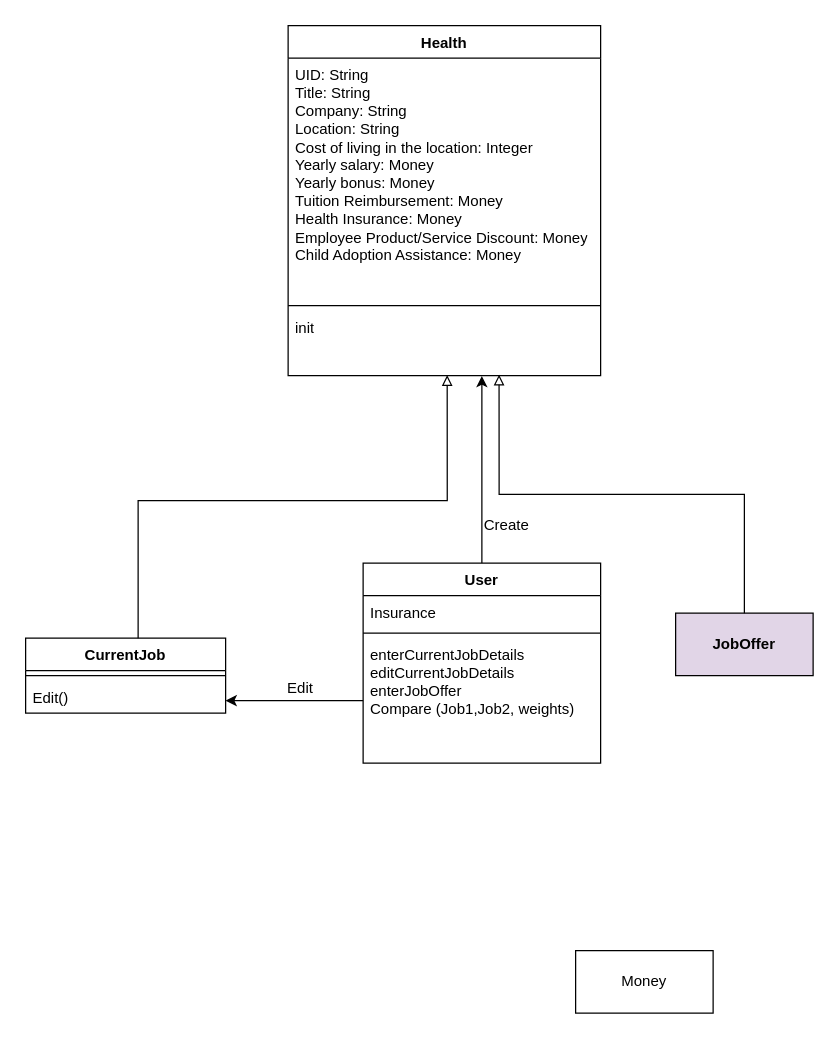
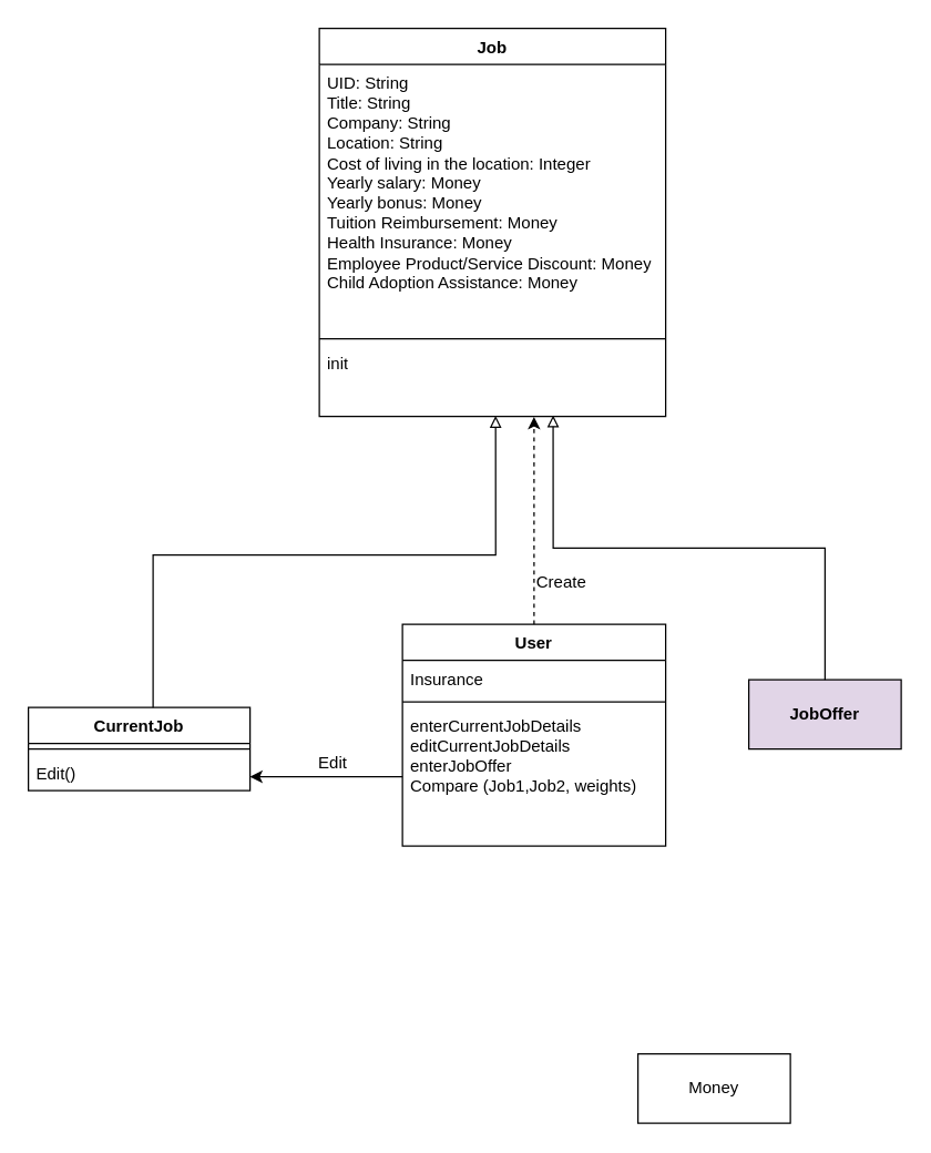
  <mxCell id="0" />
  <mxCell id="1" parent="0" />
- <mxCell id="2" value="" style="edgeStyle=orthogonalEdgeStyle;rounded=0;orthogonalLoop=1;jettySize=auto;html=1;entryX=0.62;entryY=1.006;entryDx=0;entryDy=0;entryPerimeter=0;" edge="1" parent="1" source="3" target="12"><mxGeometry relative="1" as="geometry"><mxPoint x="385" y="320" as="targetPoint" /></mxGeometry></mxCell>
+ <mxCell id="2" value="" style="edgeStyle=orthogonalEdgeStyle;rounded=0;orthogonalLoop=1;jettySize=auto;html=1;entryX=0.62;entryY=1.006;entryDx=0;entryDy=0;entryPerimeter=0;dashed=1;" edge="1" parent="1" source="3" target="12"><mxGeometry relative="1" as="geometry"><mxPoint x="385" y="320" as="targetPoint" /></mxGeometry></mxCell>
  <mxCell id="3" value="User" style="swimlane;fontStyle=1;align=center;verticalAlign=top;childLayout=stackLayout;horizontal=1;startSize=26;horizontalStack=0;resizeParent=1;resizeParentMax=0;resizeLast=0;collapsible=1;marginBottom=0;whiteSpace=wrap;html=1;" parent="1" vertex="1"><mxGeometry x="290" y="450" width="190" height="160" as="geometry" /></mxCell>
  <mxCell id="4" value="Insurance" style="text;strokeColor=none;fillColor=none;align=left;verticalAlign=top;spacingLeft=4;spacingRight=4;overflow=hidden;rotatable=0;points=[[0,0.5],[1,0.5]];portConstraint=eastwest;whiteSpace=wrap;html=1;" parent="3" vertex="1"><mxGeometry y="26" width="190" height="26" as="geometry" /></mxCell>
  <mxCell id="5" value="" style="line;strokeWidth=1;fillColor=none;align=left;verticalAlign=middle;spacingTop=-1;spacingLeft=3;spacingRight=3;rotatable=0;labelPosition=right;points=[];portConstraint=eastwest;strokeColor=inherit;" parent="3" vertex="1"><mxGeometry y="52" width="190" height="8" as="geometry" /></mxCell>
  <mxCell id="6" value="enterCurrentJobDetails&lt;div style=&quot;--tw-scale-x: 1; --tw-scale-y: 1; --tw-pan-x: ; --tw-pan-y: ; --tw-pinch-zoom: ; --tw-scroll-snap-strictness: proximity; --tw-gradient-from-position: ; --tw-gradient-via-position: ; --tw-gradient-to-position: ; --tw-ordinal: ; --tw-slashed-zero: ; --tw-numeric-figure: ; --tw-numeric-spacing: ; --tw-numeric-fraction: ; --tw-ring-inset: ; --tw-ring-offset-width: 0px; --tw-ring-offset-color: light-dark(#fff, #000000); --tw-ring-color: rgb(59 130 246 / .5); --tw-ring-offset-shadow: 0 0 #0000; --tw-ring-shadow: 0 0 #0000; --tw-shadow: 0 0 #0000; --tw-shadow-colored: 0 0 #0000; --tw-blur: ; --tw-brightness: ; --tw-contrast: ; --tw-grayscale: ; --tw-hue-rotate: ; --tw-invert: ; --tw-saturate: ; --tw-sepia: ; --tw-drop-shadow: ; --tw-backdrop-blur: ; --tw-backdrop-brightness: ; --tw-backdrop-contrast: ; --tw-backdrop-grayscale: ; --tw-backdrop-hue-rotate: ; --tw-backdrop-invert: ; --tw-backdrop-opacity: ; --tw-backdrop-saturate: ; --tw-backdrop-sepia: ;&quot;&gt;editCurrentJobDetails&lt;br style=&quot;--tw-scale-x: 1; --tw-scale-y: 1; --tw-pan-x: ; --tw-pan-y: ; --tw-pinch-zoom: ; --tw-scroll-snap-strictness: proximity; --tw-gradient-from-position: ; --tw-gradient-via-position: ; --tw-gradient-to-position: ; --tw-ordinal: ; --tw-slashed-zero: ; --tw-numeric-figure: ; --tw-numeric-spacing: ; --tw-numeric-fraction: ; --tw-ring-inset: ; --tw-ring-offset-width: 0px; --tw-ring-offset-color: light-dark(#fff, #000000); --tw-ring-color: rgb(59 130 246 / .5); --tw-ring-offset-shadow: 0 0 #0000; --tw-ring-shadow: 0 0 #0000; --tw-shadow: 0 0 #0000; --tw-shadow-colored: 0 0 #0000; --tw-blur: ; --tw-brightness: ; --tw-contrast: ; --tw-grayscale: ; --tw-hue-rotate: ; --tw-invert: ; --tw-saturate: ; --tw-sepia: ; --tw-drop-shadow: ; --tw-backdrop-blur: ; --tw-backdrop-brightness: ; --tw-backdrop-contrast: ; --tw-backdrop-grayscale: ; --tw-backdrop-hue-rotate: ; --tw-backdrop-invert: ; --tw-backdrop-opacity: ; --tw-backdrop-saturate: ; --tw-backdrop-sepia: ;&quot;&gt;&lt;div style=&quot;--tw-scale-x: 1; --tw-scale-y: 1; --tw-pan-x: ; --tw-pan-y: ; --tw-pinch-zoom: ; --tw-scroll-snap-strictness: proximity; --tw-gradient-from-position: ; --tw-gradient-via-position: ; --tw-gradient-to-position: ; --tw-ordinal: ; --tw-slashed-zero: ; --tw-numeric-figure: ; --tw-numeric-spacing: ; --tw-numeric-fraction: ; --tw-ring-inset: ; --tw-ring-offset-width: 0px; --tw-ring-offset-color: light-dark(#fff, #000000); --tw-ring-color: rgb(59 130 246 / .5); --tw-ring-offset-shadow: 0 0 #0000; --tw-ring-shadow: 0 0 #0000; --tw-shadow: 0 0 #0000; --tw-shadow-colored: 0 0 #0000; --tw-blur: ; --tw-brightness: ; --tw-contrast: ; --tw-grayscale: ; --tw-hue-rotate: ; --tw-invert: ; --tw-saturate: ; --tw-sepia: ; --tw-drop-shadow: ; --tw-backdrop-blur: ; --tw-backdrop-brightness: ; --tw-backdrop-contrast: ; --tw-backdrop-grayscale: ; --tw-backdrop-hue-rotate: ; --tw-backdrop-invert: ; --tw-backdrop-opacity: ; --tw-backdrop-saturate: ; --tw-backdrop-sepia: ;&quot;&gt;enterJobOffer&lt;/div&gt;&lt;div style=&quot;--tw-scale-x: 1; --tw-scale-y: 1; --tw-pan-x: ; --tw-pan-y: ; --tw-pinch-zoom: ; --tw-scroll-snap-strictness: proximity; --tw-gradient-from-position: ; --tw-gradient-via-position: ; --tw-gradient-to-position: ; --tw-ordinal: ; --tw-slashed-zero: ; --tw-numeric-figure: ; --tw-numeric-spacing: ; --tw-numeric-fraction: ; --tw-ring-inset: ; --tw-ring-offset-width: 0px; --tw-ring-offset-color: light-dark(#fff, #000000); --tw-ring-color: rgb(59 130 246 / .5); --tw-ring-offset-shadow: 0 0 #0000; --tw-ring-shadow: 0 0 #0000; --tw-shadow: 0 0 #0000; --tw-shadow-colored: 0 0 #0000; --tw-blur: ; --tw-brightness: ; --tw-contrast: ; --tw-grayscale: ; --tw-hue-rotate: ; --tw-invert: ; --tw-saturate: ; --tw-sepia: ; --tw-drop-shadow: ; --tw-backdrop-blur: ; --tw-backdrop-brightness: ; --tw-backdrop-contrast: ; --tw-backdrop-grayscale: ; --tw-backdrop-hue-rotate: ; --tw-backdrop-invert: ; --tw-backdrop-opacity: ; --tw-backdrop-saturate: ; --tw-backdrop-sepia: ;&quot;&gt;Compare (Job1,Job2, weights)&lt;/div&gt;&lt;div style=&quot;--tw-scale-x: 1; --tw-scale-y: 1; --tw-pan-x: ; --tw-pan-y: ; --tw-pinch-zoom: ; --tw-scroll-snap-strictness: proximity; --tw-gradient-from-position: ; --tw-gradient-via-position: ; --tw-gradient-to-position: ; --tw-ordinal: ; --tw-slashed-zero: ; --tw-numeric-figure: ; --tw-numeric-spacing: ; --tw-numeric-fraction: ; --tw-ring-inset: ; --tw-ring-offset-width: 0px; --tw-ring-offset-color: light-dark(#fff, #000000); --tw-ring-color: rgb(59 130 246 / .5); --tw-ring-offset-shadow: 0 0 #0000; --tw-ring-shadow: 0 0 #0000; --tw-shadow: 0 0 #0000; --tw-shadow-colored: 0 0 #0000; --tw-blur: ; --tw-brightness: ; --tw-contrast: ; --tw-grayscale: ; --tw-hue-rotate: ; --tw-invert: ; --tw-saturate: ; --tw-sepia: ; --tw-drop-shadow: ; --tw-backdrop-blur: ; --tw-backdrop-brightness: ; --tw-backdrop-contrast: ; --tw-backdrop-grayscale: ; --tw-backdrop-hue-rotate: ; --tw-backdrop-invert: ; --tw-backdrop-opacity: ; --tw-backdrop-saturate: ; --tw-backdrop-sepia: ;&quot;&gt;&lt;br&gt;&lt;/div&gt;&lt;/div&gt;" style="text;strokeColor=none;fillColor=none;align=left;verticalAlign=top;spacingLeft=4;spacingRight=4;overflow=hidden;rotatable=0;points=[[0,0.5],[1,0.5]];portConstraint=eastwest;whiteSpace=wrap;html=1;" parent="3" vertex="1"><mxGeometry y="60" width="190" height="100" as="geometry" /></mxCell>
  <mxCell id="7" value="Edit" style="text;html=1;align=center;verticalAlign=middle;whiteSpace=wrap;rounded=0;" parent="1" vertex="1"><mxGeometry x="210" y="540" width="60" height="20" as="geometry" /></mxCell>
  <mxCell id="8" value="Create" style="text;html=1;align=center;verticalAlign=middle;whiteSpace=wrap;rounded=0;" parent="1" vertex="1"><mxGeometry x="380" y="410" width="50" height="20" as="geometry" /></mxCell>
- <mxCell id="9" value="Health" style="swimlane;fontStyle=1;align=center;verticalAlign=top;childLayout=stackLayout;horizontal=1;startSize=26;horizontalStack=0;resizeParent=1;resizeParentMax=0;resizeLast=0;collapsible=1;marginBottom=0;whiteSpace=wrap;html=1;" parent="1" vertex="1"><mxGeometry x="230" y="20" width="250" height="280" as="geometry" /></mxCell>
+ <mxCell id="9" value="Job" style="swimlane;fontStyle=1;align=center;verticalAlign=top;childLayout=stackLayout;horizontal=1;startSize=26;horizontalStack=0;resizeParent=1;resizeParentMax=0;resizeLast=0;collapsible=1;marginBottom=0;whiteSpace=wrap;html=1;" parent="1" vertex="1"><mxGeometry x="230" y="20" width="250" height="280" as="geometry" /></mxCell>
  <mxCell id="10" value="&lt;div&gt;UID: String&lt;/div&gt;&lt;div&gt;Title: String&lt;/div&gt;&lt;div&gt;Company: String&lt;/div&gt;&lt;div&gt;Location: String&lt;/div&gt;&lt;div&gt;Cost of living in the location: Integer&lt;/div&gt;&lt;div&gt;Yearly salary: Money&lt;/div&gt;&lt;div&gt;Yearly bonus: Money&lt;/div&gt;&lt;div&gt;Tuition Reimbursement: Money&lt;/div&gt;&lt;div&gt;Health Insurance: Money&amp;nbsp;&lt;/div&gt;&lt;div&gt;Employee Product/Service Discount: Money&lt;/div&gt;&lt;div&gt;Child Adoption Assistance: Money&lt;/div&gt;&lt;div&gt;&lt;br&gt;&lt;/div&gt;" style="text;strokeColor=none;fillColor=none;align=left;verticalAlign=top;spacingLeft=4;spacingRight=4;overflow=hidden;rotatable=0;points=[[0,0.5],[1,0.5]];portConstraint=eastwest;whiteSpace=wrap;html=1;" parent="9" vertex="1"><mxGeometry y="26" width="250" height="194" as="geometry" /></mxCell>
  <mxCell id="11" value="" style="line;strokeWidth=1;fillColor=none;align=left;verticalAlign=middle;spacingTop=-1;spacingLeft=3;spacingRight=3;rotatable=0;labelPosition=right;points=[];portConstraint=eastwest;strokeColor=inherit;" parent="9" vertex="1"><mxGeometry y="220" width="250" height="8" as="geometry" /></mxCell>
  <mxCell id="12" value="init&lt;div&gt;&lt;br&gt;&lt;/div&gt;" style="text;strokeColor=none;fillColor=none;align=left;verticalAlign=top;spacingLeft=4;spacingRight=4;overflow=hidden;rotatable=0;points=[[0,0.5],[1,0.5]];portConstraint=eastwest;whiteSpace=wrap;html=1;" parent="9" vertex="1"><mxGeometry y="228" width="250" height="52" as="geometry" /></mxCell>
  <mxCell id="13" value="Money" style="html=1;whiteSpace=wrap;" parent="1" vertex="1"><mxGeometry x="460" y="760" width="110" height="50" as="geometry" /></mxCell>
  <mxCell id="14" value="&lt;b&gt;JobOffer&lt;/b&gt;" style="html=1;whiteSpace=wrap;fillColor=#e1d5e7;" parent="1" vertex="1"><mxGeometry x="540" y="490" width="110" height="50" as="geometry" /></mxCell>
  <mxCell id="15" value="CurrentJob" style="swimlane;fontStyle=1;align=center;verticalAlign=top;childLayout=stackLayout;horizontal=1;startSize=26;horizontalStack=0;resizeParent=1;resizeParentMax=0;resizeLast=0;collapsible=1;marginBottom=0;whiteSpace=wrap;html=1;" parent="1" vertex="1"><mxGeometry x="20" y="510" width="160" height="60" as="geometry" /></mxCell>
  <mxCell id="16" value="" style="line;strokeWidth=1;fillColor=none;align=left;verticalAlign=middle;spacingTop=-1;spacingLeft=3;spacingRight=3;rotatable=0;labelPosition=right;points=[];portConstraint=eastwest;strokeColor=inherit;" parent="15" vertex="1"><mxGeometry y="26" width="160" height="8" as="geometry" /></mxCell>
  <mxCell id="17" value="Edit()" style="text;strokeColor=none;fillColor=none;align=left;verticalAlign=top;spacingLeft=4;spacingRight=4;overflow=hidden;rotatable=0;points=[[0,0.5],[1,0.5]];portConstraint=eastwest;whiteSpace=wrap;html=1;" parent="15" vertex="1"><mxGeometry y="34" width="160" height="26" as="geometry" /></mxCell>
  <mxCell id="18" style="edgeStyle=orthogonalEdgeStyle;rounded=0;orthogonalLoop=1;jettySize=auto;html=1;entryX=0.509;entryY=0.992;entryDx=0;entryDy=0;entryPerimeter=0;endArrow=block;endFill=0;" parent="1" source="15" target="12" edge="1"><mxGeometry relative="1" as="geometry"><Array as="points"><mxPoint x="110" y="400" /><mxPoint x="357" y="400" /></Array></mxGeometry></mxCell>
  <mxCell id="19" style="edgeStyle=orthogonalEdgeStyle;rounded=0;orthogonalLoop=1;jettySize=auto;html=1;entryX=0.675;entryY=0.985;entryDx=0;entryDy=0;entryPerimeter=0;endArrow=block;endFill=0;" parent="1" source="14" target="12" edge="1"><mxGeometry relative="1" as="geometry" /></mxCell>
  <mxCell id="20" value="" style="edgeStyle=orthogonalEdgeStyle;rounded=0;orthogonalLoop=1;jettySize=auto;html=1;" edge="1" parent="1" source="6" target="17"><mxGeometry relative="1" as="geometry"><Array as="points"><mxPoint x="220" y="560" /><mxPoint x="220" y="560" /></Array></mxGeometry></mxCell>
